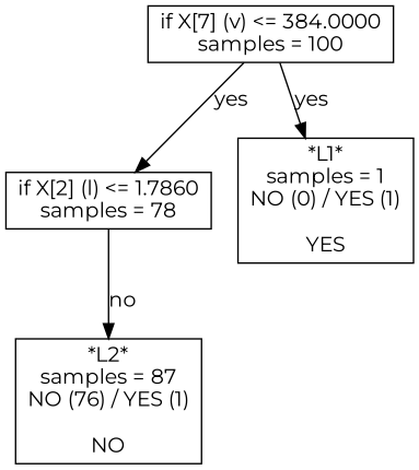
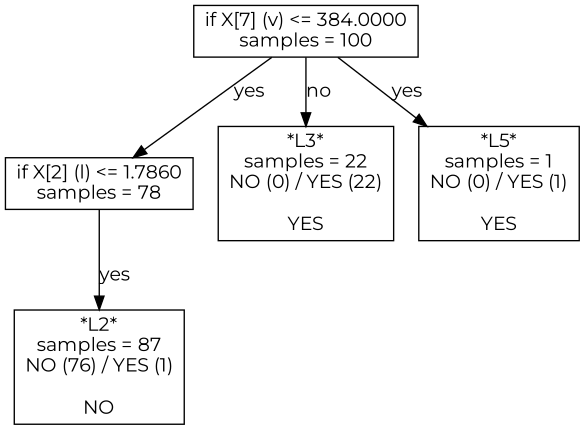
  digraph {
    fontname=Montserrat
    node [fontname=Montserrat shape=box]
    edge [fontname=Montserrat]
    n1 [label="if X[7] (v) <= 384.0000\nsamples = 100"]
    n2 [label="if X[2] (l) <= 1.7860\nsamples = 78"]
-   n4 [label="*L1*\nsamples = 1\nNO (0) / YES (1)\n\nYES"]
+   n3 [label="*L3*\nsamples = 22\nNO (0) / YES (22)\n\nYES"]
+   n4 [label="*L5*\nsamples = 1\nNO (0) / YES (1)\n\nYES"]
    n5 [label="*L2*\nsamples = 87\nNO (76) / YES (1)\n\nNO"]
    n1 -> n2 [label=yes]
+   n1 -> n3 [label=no]
    n1 -> n4 [label=yes]
-   n2 -> n5 [label=no]
+   n2 -> n5 [label=yes]
  }
